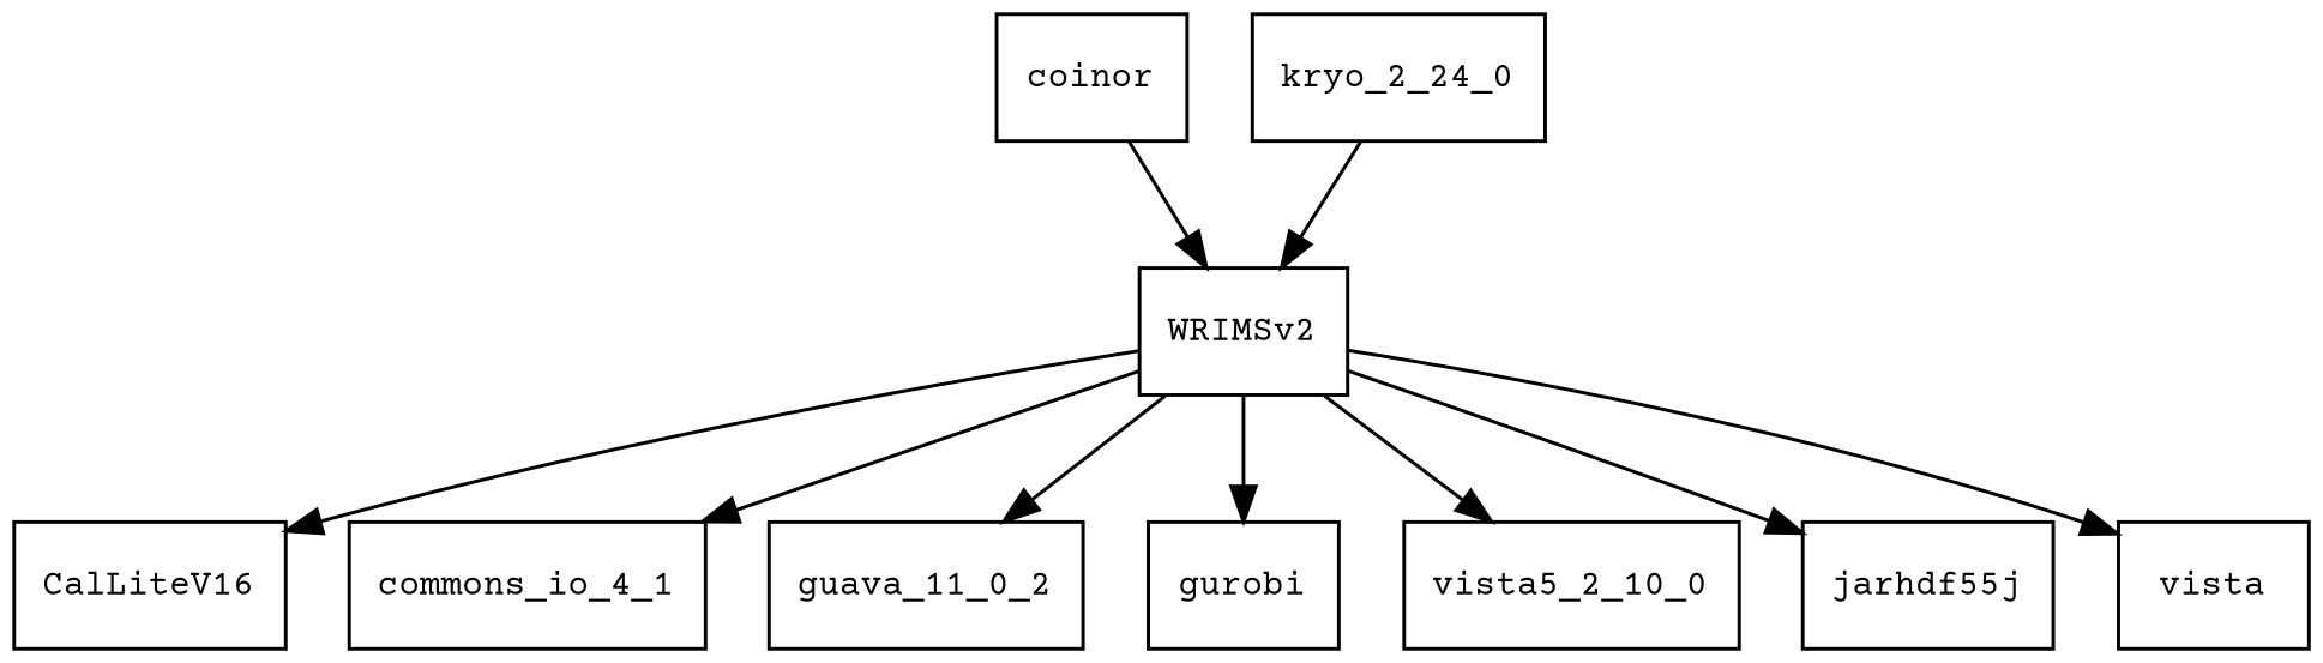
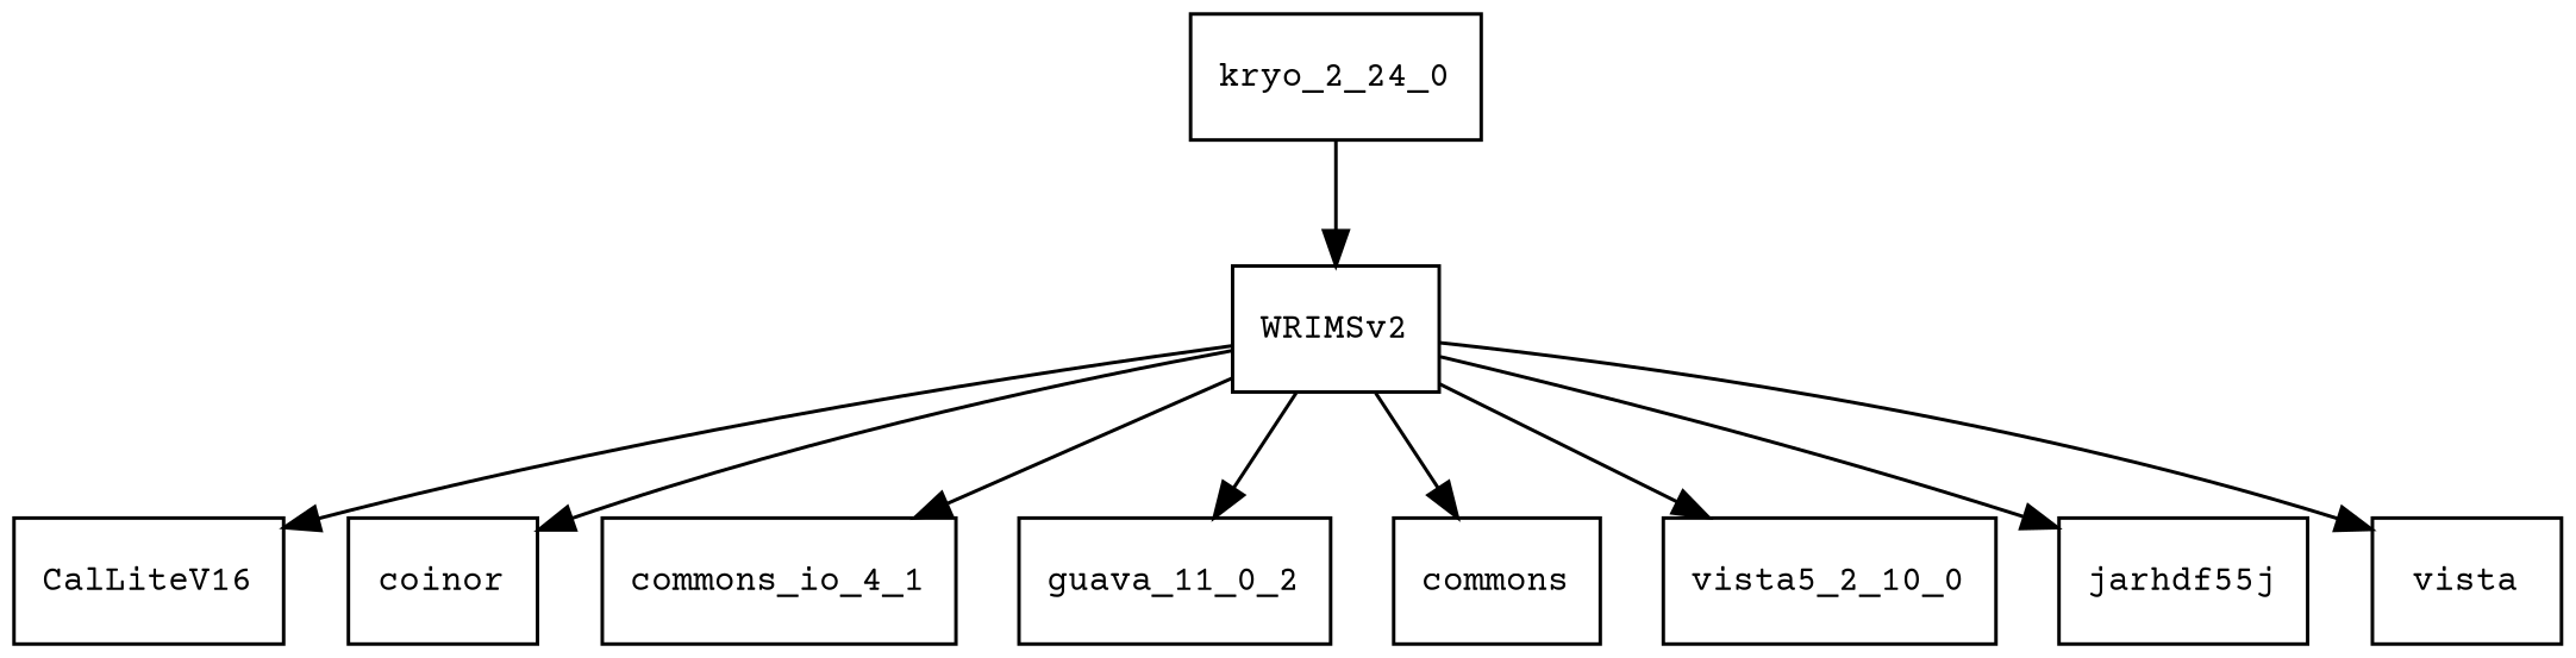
  digraph {
    fontname="Courier Prime"
    node [fontname="Courier Prime" fontsize=10.0 shape=box]
    edge [fontname="Courier Prime"]
    WRIMSv2
    CalLiteV16
    coinor
    n4 [label=commons_io_4_1]
    guava_11_0_2
-   gurobi
+   gurobi [label=commons]
    n7 [label=vista5_2_10_0]
    n8 [label=jarhdf55j]
    vista
    kryo_2_24_0
    WRIMSv2 -> CalLiteV16
-   coinor -> WRIMSv2
+   WRIMSv2 -> coinor
    WRIMSv2 -> n4
    WRIMSv2 -> guava_11_0_2
    WRIMSv2 -> gurobi
    WRIMSv2 -> n7
    WRIMSv2 -> n8
    WRIMSv2 -> vista
    kryo_2_24_0 -> WRIMSv2
  }
